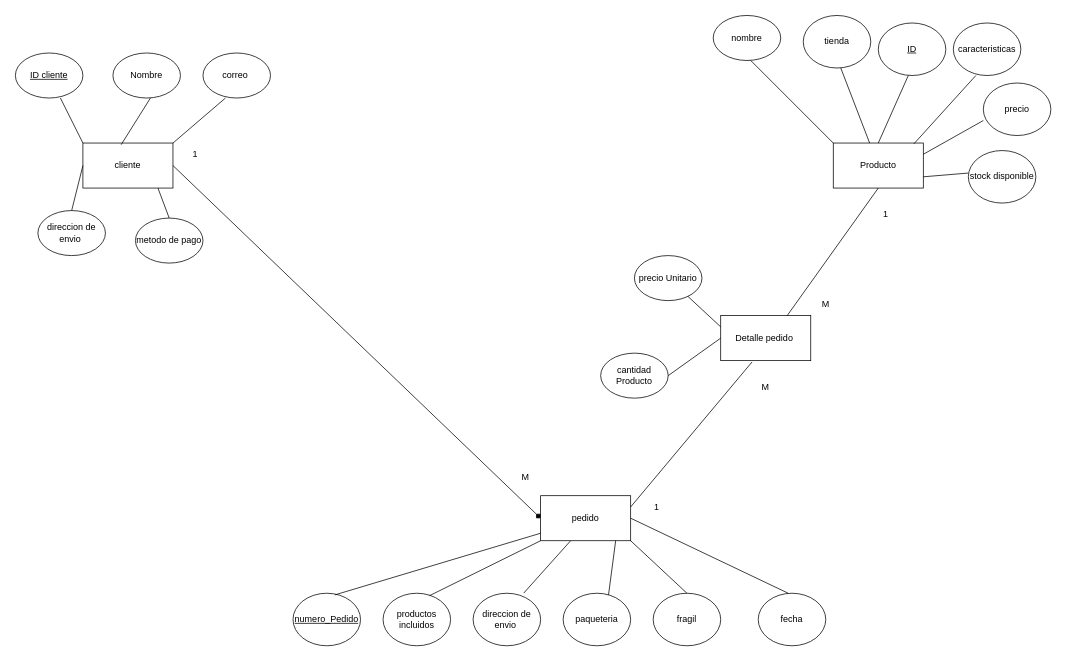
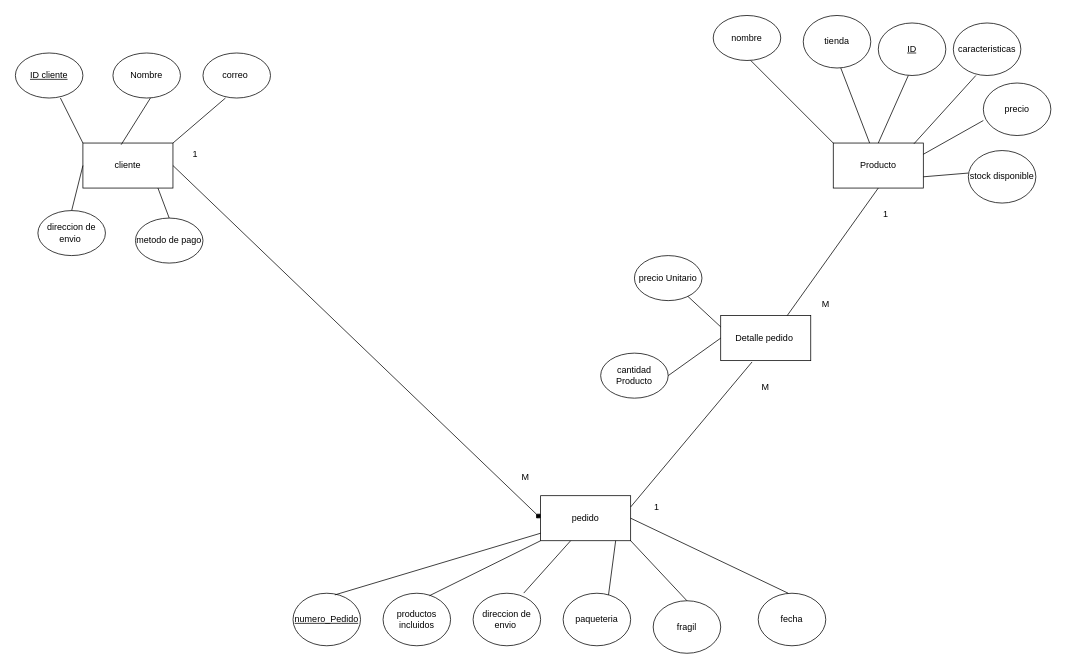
  <mxCell id="0" />
  <mxCell id="1" parent="0" />
  <mxCell id="2" value="Producto" style="rounded=0;whiteSpace=wrap;html=1;" vertex="1" parent="1"><mxGeometry x="1110" y="190" width="120" height="60" as="geometry" /></mxCell>
  <mxCell id="3" value="pedido" style="rounded=0;whiteSpace=wrap;html=1;" vertex="1" parent="1"><mxGeometry x="720" y="660" width="120" height="60" as="geometry" /></mxCell>
  <mxCell id="4" value="cliente" style="rounded=0;whiteSpace=wrap;html=1;" vertex="1" parent="1"><mxGeometry x="110" y="190" width="120" height="60" as="geometry" /></mxCell>
  <mxCell id="5" value="" style="endArrow=diamond;html=1;rounded=0;exitX=1;exitY=0.5;exitDx=0;exitDy=0;entryX=0;entryY=0.5;entryDx=0;entryDy=0;" edge="1" parent="1" source="4" target="3"><mxGeometry width="50" height="50" relative="1" as="geometry"><mxPoint x="550" y="220" as="sourcePoint" /><mxPoint x="790" y="220" as="targetPoint" /></mxGeometry></mxCell>
  <mxCell id="6" value="" style="endArrow=none;html=1;rounded=0;" edge="1" parent="1"><mxGeometry width="50" height="50" relative="1" as="geometry"><mxPoint x="1036.667" y="436.667" as="sourcePoint" /><mxPoint x="1170" y="250" as="targetPoint" /></mxGeometry></mxCell>
  <mxCell id="7" value="" style="endArrow=none;html=1;rounded=0;exitX=1;exitY=0.25;exitDx=0;exitDy=0;" edge="1" parent="1" source="3"><mxGeometry width="50" height="50" relative="1" as="geometry"><mxPoint x="870" y="460" as="sourcePoint" /><mxPoint x="1001.772" y="481.772" as="targetPoint" /></mxGeometry></mxCell>
  <mxCell id="8" value="1" style="text;html=1;align=center;verticalAlign=middle;whiteSpace=wrap;rounded=0;" vertex="1" parent="1"><mxGeometry x="230" y="190" width="60" height="30" as="geometry" /></mxCell>
  <mxCell id="9" value="1" style="text;html=1;align=center;verticalAlign=middle;whiteSpace=wrap;rounded=0;" vertex="1" parent="1"><mxGeometry x="1150" y="270" width="60" height="30" as="geometry" /></mxCell>
  <mxCell id="10" value="1" style="text;html=1;align=center;verticalAlign=middle;whiteSpace=wrap;rounded=0;" vertex="1" parent="1"><mxGeometry x="845" y="660" width="60" height="30" as="geometry" /></mxCell>
  <mxCell id="11" value="&lt;u&gt;ID cliente&lt;/u&gt;" style="ellipse;whiteSpace=wrap;html=1;" vertex="1" parent="1"><mxGeometry x="20" y="70" width="90" height="60" as="geometry" /></mxCell>
  <mxCell id="12" value="Nombre" style="ellipse;whiteSpace=wrap;html=1;" vertex="1" parent="1"><mxGeometry x="150" y="70" width="90" height="60" as="geometry" /></mxCell>
  <mxCell id="13" value="direccion de envio&amp;nbsp;" style="ellipse;whiteSpace=wrap;html=1;" vertex="1" parent="1"><mxGeometry x="50" y="280" width="90" height="60" as="geometry" /></mxCell>
  <mxCell id="14" value="metodo de pago" style="ellipse;whiteSpace=wrap;html=1;" vertex="1" parent="1"><mxGeometry x="180" y="290" width="90" height="60" as="geometry" /></mxCell>
  <mxCell id="15" value="correo&amp;nbsp;" style="ellipse;whiteSpace=wrap;html=1;" vertex="1" parent="1"><mxGeometry x="270" y="70" width="90" height="60" as="geometry" /></mxCell>
  <mxCell id="16" value="nombre" style="ellipse;whiteSpace=wrap;html=1;" vertex="1" parent="1"><mxGeometry x="950" y="20" width="90" height="60" as="geometry" /></mxCell>
  <mxCell id="17" value="tienda" style="ellipse;whiteSpace=wrap;html=1;" vertex="1" parent="1"><mxGeometry x="1070" y="20" width="90" height="70" as="geometry" /></mxCell>
  <mxCell id="18" value="&lt;u&gt;ID&lt;/u&gt;" style="ellipse;whiteSpace=wrap;html=1;" vertex="1" parent="1"><mxGeometry x="1170" y="30" width="90" height="70" as="geometry" /></mxCell>
  <mxCell id="19" value="caracteristicas" style="ellipse;whiteSpace=wrap;html=1;" vertex="1" parent="1"><mxGeometry x="1270" y="30" width="90" height="70" as="geometry" /></mxCell>
  <mxCell id="20" value="precio" style="ellipse;whiteSpace=wrap;html=1;" vertex="1" parent="1"><mxGeometry x="1310" y="110" width="90" height="70" as="geometry" /></mxCell>
  <mxCell id="21" value="stock disponible" style="ellipse;whiteSpace=wrap;html=1;" vertex="1" parent="1"><mxGeometry x="1290" y="200" width="90" height="70" as="geometry" /></mxCell>
  <mxCell id="22" value="&lt;u&gt;numero_Pedido&lt;/u&gt;" style="ellipse;whiteSpace=wrap;html=1;" vertex="1" parent="1"><mxGeometry x="390" y="790" width="90" height="70" as="geometry" /></mxCell>
  <mxCell id="23" value="productos incluidos" style="ellipse;whiteSpace=wrap;html=1;" vertex="1" parent="1"><mxGeometry x="510" y="790" width="90" height="70" as="geometry" /></mxCell>
  <mxCell id="24" value="direccion de envio&amp;nbsp;" style="ellipse;whiteSpace=wrap;html=1;" vertex="1" parent="1"><mxGeometry x="630" y="790" width="90" height="70" as="geometry" /></mxCell>
  <mxCell id="25" value="paqueteria" style="ellipse;whiteSpace=wrap;html=1;" vertex="1" parent="1"><mxGeometry x="750" y="790" width="90" height="70" as="geometry" /></mxCell>
- <mxCell id="26" value="fragil" style="ellipse;whiteSpace=wrap;html=1;" vertex="1" parent="1"><mxGeometry x="870" y="790" width="90" height="70" as="geometry" /></mxCell>
+ <mxCell id="26" value="fragil" style="ellipse;whiteSpace=wrap;html=1;" vertex="1" parent="1"><mxGeometry x="870" y="800" width="90" height="70" as="geometry" /></mxCell>
  <mxCell id="27" value="M" style="text;html=1;align=center;verticalAlign=middle;whiteSpace=wrap;rounded=0;" vertex="1" parent="1"><mxGeometry x="670" y="620" width="60" height="30" as="geometry" /></mxCell>
  <mxCell id="28" value="Detalle pedido&amp;nbsp;" style="rounded=0;whiteSpace=wrap;html=1;" vertex="1" parent="1"><mxGeometry x="960" y="420" width="120" height="60" as="geometry" /></mxCell>
  <mxCell id="29" value="cantidad Producto" style="ellipse;whiteSpace=wrap;html=1;" vertex="1" parent="1"><mxGeometry x="800" y="470" width="90" height="60" as="geometry" /></mxCell>
  <mxCell id="30" value="fecha" style="ellipse;whiteSpace=wrap;html=1;" vertex="1" parent="1"><mxGeometry x="1010" y="790" width="90" height="70" as="geometry" /></mxCell>
  <mxCell id="31" value="precio Unitario" style="ellipse;whiteSpace=wrap;html=1;" vertex="1" parent="1"><mxGeometry x="845" y="340" width="90" height="60" as="geometry" /></mxCell>
  <mxCell id="32" value="M" style="text;html=1;align=center;verticalAlign=middle;whiteSpace=wrap;rounded=0;" vertex="1" parent="1"><mxGeometry x="1070" y="390" width="60" height="30" as="geometry" /></mxCell>
  <mxCell id="33" value="M" style="text;html=1;align=center;verticalAlign=middle;whiteSpace=wrap;rounded=0;" vertex="1" parent="1"><mxGeometry x="990" y="500" width="60" height="30" as="geometry" /></mxCell>
  <mxCell id="34" value="" style="endArrow=none;html=1;rounded=0;exitX=0;exitY=0;exitDx=0;exitDy=0;" edge="1" parent="1" source="4"><mxGeometry width="50" height="50" relative="1" as="geometry"><mxPoint x="30" y="180" as="sourcePoint" /><mxPoint x="80" y="130" as="targetPoint" /></mxGeometry></mxCell>
  <mxCell id="35" value="" style="endArrow=none;html=1;rounded=0;exitX=0.425;exitY=0.036;exitDx=0;exitDy=0;exitPerimeter=0;" edge="1" parent="1" source="4"><mxGeometry width="50" height="50" relative="1" as="geometry"><mxPoint x="150" y="180" as="sourcePoint" /><mxPoint x="200" y="130" as="targetPoint" /></mxGeometry></mxCell>
  <mxCell id="36" value="" style="endArrow=none;html=1;rounded=0;exitX=0;exitY=0;exitDx=0;exitDy=0;" edge="1" parent="1" source="8"><mxGeometry width="50" height="50" relative="1" as="geometry"><mxPoint x="250" y="180" as="sourcePoint" /><mxPoint x="300" y="130" as="targetPoint" /></mxGeometry></mxCell>
  <mxCell id="37" value="" style="endArrow=none;html=1;rounded=0;exitX=0.5;exitY=0;exitDx=0;exitDy=0;" edge="1" parent="1" source="13"><mxGeometry width="50" height="50" relative="1" as="geometry"><mxPoint x="60" y="270" as="sourcePoint" /><mxPoint x="110" y="220" as="targetPoint" /></mxGeometry></mxCell>
  <mxCell id="38" value="" style="endArrow=none;html=1;rounded=0;exitX=0.5;exitY=0;exitDx=0;exitDy=0;" edge="1" parent="1" source="14"><mxGeometry width="50" height="50" relative="1" as="geometry"><mxPoint x="160" y="300" as="sourcePoint" /><mxPoint x="210" y="250" as="targetPoint" /></mxGeometry></mxCell>
  <mxCell id="39" value="" style="endArrow=none;html=1;rounded=0;exitX=0.62;exitY=0.031;exitDx=0;exitDy=0;exitPerimeter=0;" edge="1" parent="1" source="22"><mxGeometry width="50" height="50" relative="1" as="geometry"><mxPoint x="670" y="760" as="sourcePoint" /><mxPoint x="720" y="710" as="targetPoint" /></mxGeometry></mxCell>
  <mxCell id="40" value="" style="endArrow=none;html=1;rounded=0;exitX=0.685;exitY=0.048;exitDx=0;exitDy=0;exitPerimeter=0;" edge="1" parent="1" source="23"><mxGeometry width="50" height="50" relative="1" as="geometry"><mxPoint x="670" y="770" as="sourcePoint" /><mxPoint x="720" y="720" as="targetPoint" /></mxGeometry></mxCell>
  <mxCell id="41" value="" style="endArrow=none;html=1;rounded=0;exitX=0.75;exitY=-0.003;exitDx=0;exitDy=0;exitPerimeter=0;" edge="1" parent="1" source="24"><mxGeometry width="50" height="50" relative="1" as="geometry"><mxPoint x="710" y="770" as="sourcePoint" /><mxPoint x="760" y="720" as="targetPoint" /></mxGeometry></mxCell>
  <mxCell id="42" value="" style="endArrow=none;html=1;rounded=0;exitX=0.672;exitY=0.031;exitDx=0;exitDy=0;exitPerimeter=0;" edge="1" parent="1" source="25"><mxGeometry width="50" height="50" relative="1" as="geometry"><mxPoint x="770" y="770" as="sourcePoint" /><mxPoint x="820" y="720" as="targetPoint" /></mxGeometry></mxCell>
  <mxCell id="43" value="" style="endArrow=none;html=1;rounded=0;entryX=0.5;entryY=0;entryDx=0;entryDy=0;" edge="1" parent="1" target="26"><mxGeometry width="50" height="50" relative="1" as="geometry"><mxPoint x="840" y="720" as="sourcePoint" /><mxPoint x="910" y="700" as="targetPoint" /></mxGeometry></mxCell>
  <mxCell id="44" value="" style="endArrow=none;html=1;rounded=0;entryX=1;entryY=0.5;entryDx=0;entryDy=0;" edge="1" parent="1" target="3"><mxGeometry width="50" height="50" relative="1" as="geometry"><mxPoint x="1050" y="790" as="sourcePoint" /><mxPoint x="1100" y="740" as="targetPoint" /></mxGeometry></mxCell>
  <mxCell id="45" value="" style="endArrow=none;html=1;rounded=0;exitX=0;exitY=0;exitDx=0;exitDy=0;" edge="1" parent="1" source="2"><mxGeometry width="50" height="50" relative="1" as="geometry"><mxPoint x="1110" y="180" as="sourcePoint" /><mxPoint x="1000" y="80" as="targetPoint" /></mxGeometry></mxCell>
  <mxCell id="46" value="" style="endArrow=none;html=1;rounded=0;exitX=0.5;exitY=0;exitDx=0;exitDy=0;" edge="1" parent="1" source="2"><mxGeometry width="50" height="50" relative="1" as="geometry"><mxPoint x="1160" y="150" as="sourcePoint" /><mxPoint x="1210" y="100" as="targetPoint" /></mxGeometry></mxCell>
  <mxCell id="47" value="" style="endArrow=none;html=1;rounded=0;exitX=0.896;exitY=0.017;exitDx=0;exitDy=0;exitPerimeter=0;" edge="1" parent="1" source="2"><mxGeometry width="50" height="50" relative="1" as="geometry"><mxPoint x="1250" y="150" as="sourcePoint" /><mxPoint x="1300" y="100" as="targetPoint" /></mxGeometry></mxCell>
  <mxCell id="48" value="" style="endArrow=none;html=1;rounded=0;exitX=1;exitY=0.75;exitDx=0;exitDy=0;" edge="1" parent="1" source="2"><mxGeometry width="50" height="50" relative="1" as="geometry"><mxPoint x="1240" y="280" as="sourcePoint" /><mxPoint x="1290" y="230" as="targetPoint" /></mxGeometry></mxCell>
  <mxCell id="49" value="" style="endArrow=none;html=1;rounded=0;" edge="1" parent="1" source="2"><mxGeometry width="50" height="50" relative="1" as="geometry"><mxPoint x="1070" y="140" as="sourcePoint" /><mxPoint x="1120" y="90" as="targetPoint" /></mxGeometry></mxCell>
  <mxCell id="50" value="" style="endArrow=none;html=1;rounded=0;exitX=1;exitY=0.25;exitDx=0;exitDy=0;" edge="1" parent="1" source="2"><mxGeometry width="50" height="50" relative="1" as="geometry"><mxPoint x="1260" y="210" as="sourcePoint" /><mxPoint x="1310" y="160" as="targetPoint" /></mxGeometry></mxCell>
  <mxCell id="51" value="" style="endArrow=none;html=1;rounded=0;exitX=0;exitY=0.25;exitDx=0;exitDy=0;" edge="1" parent="1" source="28" target="31"><mxGeometry width="50" height="50" relative="1" as="geometry"><mxPoint x="950" y="430" as="sourcePoint" /><mxPoint x="1000" y="380" as="targetPoint" /></mxGeometry></mxCell>
  <mxCell id="52" value="" style="endArrow=none;html=1;rounded=0;exitX=1;exitY=0.5;exitDx=0;exitDy=0;" edge="1" parent="1" source="29"><mxGeometry width="50" height="50" relative="1" as="geometry"><mxPoint x="910" y="500" as="sourcePoint" /><mxPoint x="960" y="450" as="targetPoint" /></mxGeometry></mxCell>
